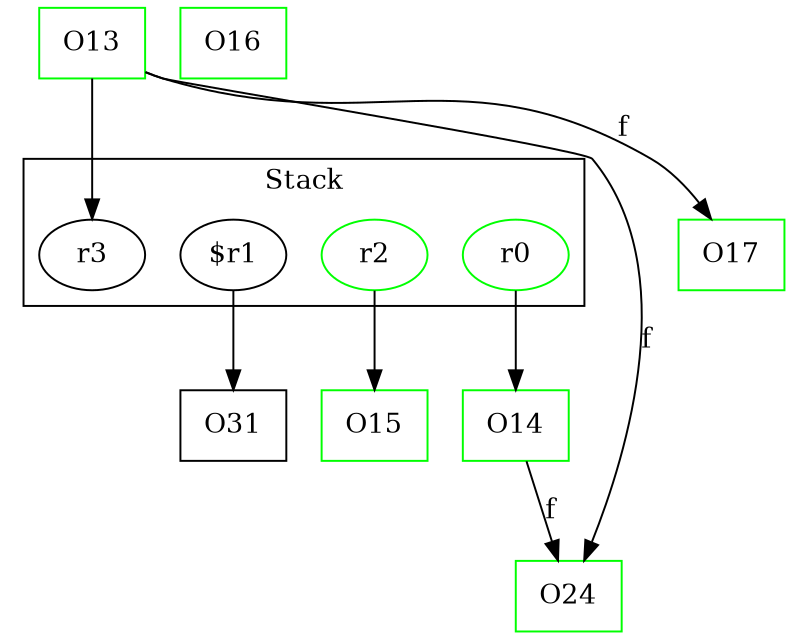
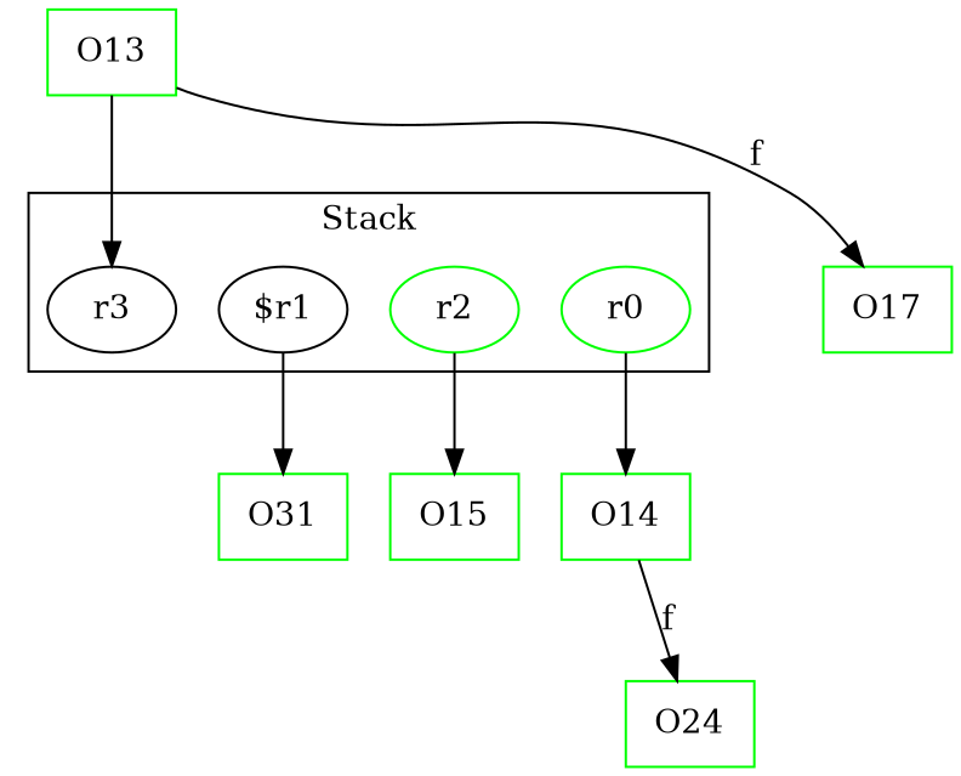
  digraph {
    rankDir=LR
    node [color=green shape=box]
    "$r1" [color="" shape=""]
    r2 [shape=""]
    r0 [shape=""]
    r3 [color="" shape=""]
-   O31 [color=black]
+   O31
    O15
    O14
    O24
    O13
    O17
-   O16
    subgraph cluster_1 {
      label=Stack
      "$r1"
      r2
      r0
      r3
    }
    "$r1" -> O31
    r2 -> O15
    r0 -> O14
    O14 -> O24 [label=f weight=0.2]
    O13 -> r3
-   O13 -> O24 [label=f weight=0.2]
    O13 -> O17 [label=f weight=0.2]
  }
